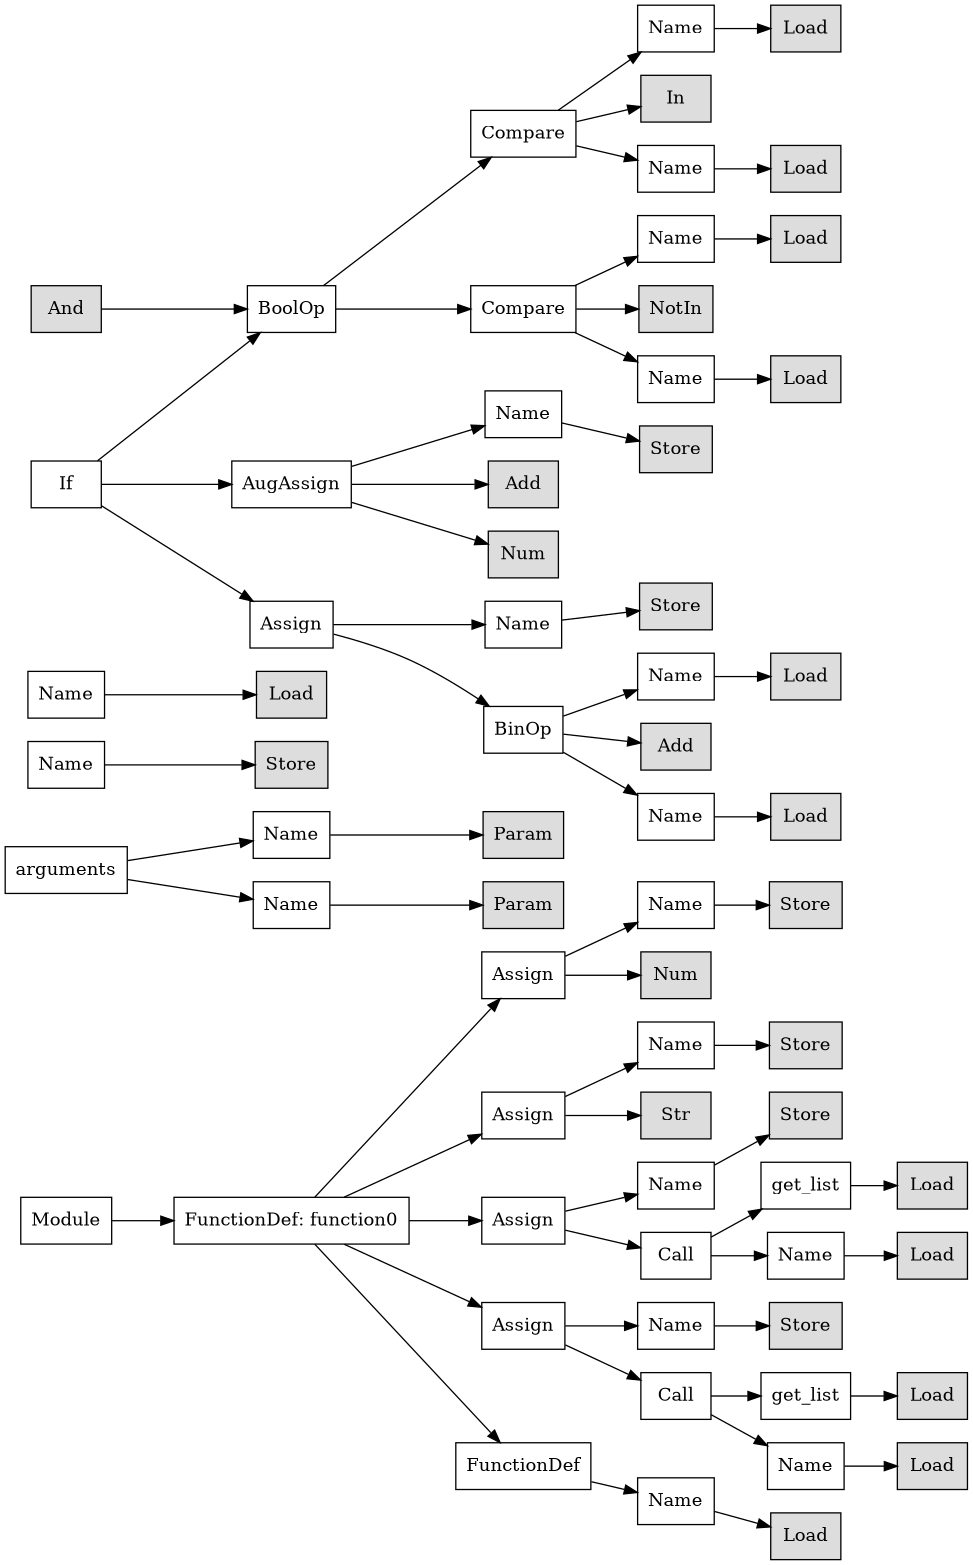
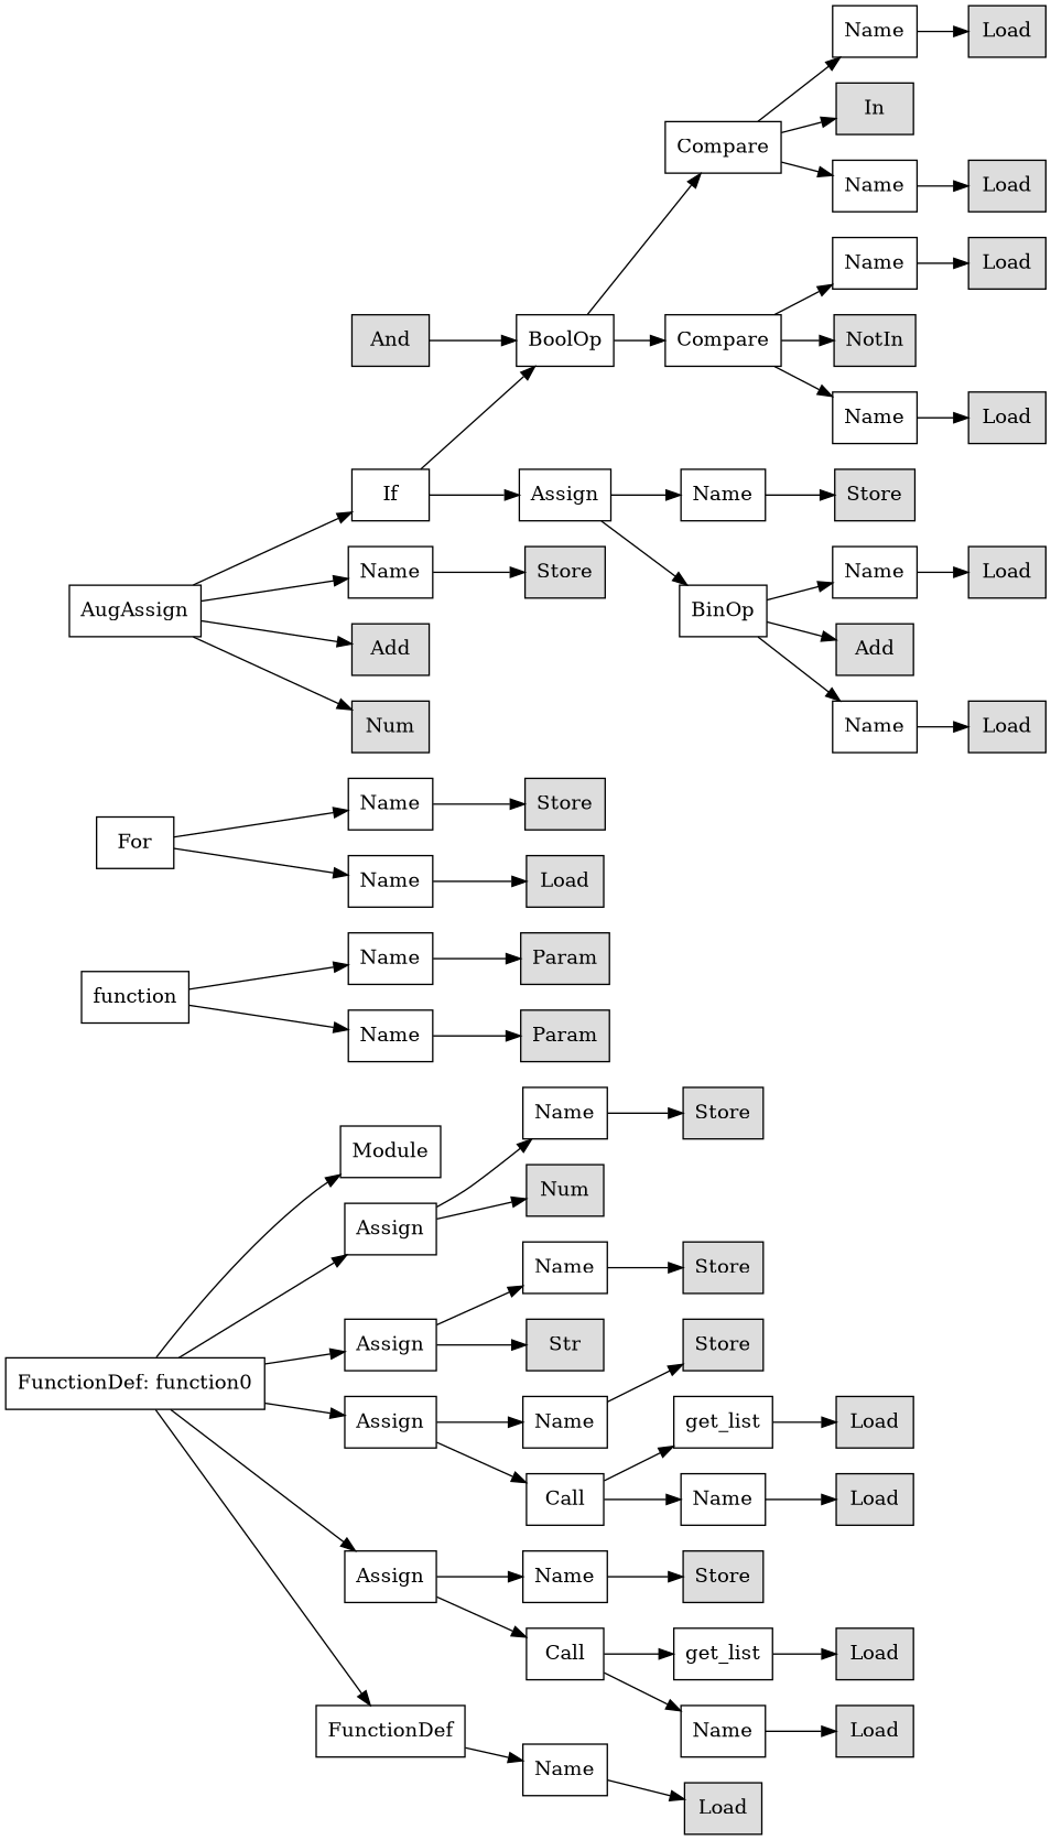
  digraph {
    rankdir=LR
    node [shape=rect]
    n1 [label=Module]
    n2 [label="FunctionDef: function0"]
    n3 [label=Assign]
    n4 [label=Assign]
    n5 [label=Assign]
    n6 [label=Assign]
    n7 [label=FunctionDef]
-   n8 [label=arguments]
+   n8 [label=function]
    n9 [label=Name]
    n10 [label=Name]
    n11 [label=Name]
    n12 [fillcolor="#dddddd" label=Num style=filled]
    n13 [label=Name]
    n14 [fillcolor="#dddddd" label=Str style=filled]
    n15 [label=Name]
    n16 [label=Call]
    n17 [label=Name]
    n18 [label=Call]
+   n19 [label=For]
    n20 [label=Name]
    n21 [label=Name]
    n22 [label=Name]
    n23 [fillcolor="#dddddd" label=Param style=filled]
    n24 [fillcolor="#dddddd" label=Param style=filled]
    n25 [fillcolor="#dddddd" label=Store style=filled]
    n26 [fillcolor="#dddddd" label=Store style=filled]
    n27 [fillcolor="#dddddd" label=Store style=filled]
    n28 [label=get_list]
    n29 [label=Name]
    n30 [fillcolor="#dddddd" label=Store style=filled]
    n31 [label=get_list]
    n32 [label=Name]
    n33 [fillcolor="#dddddd" label=Store style=filled]
    n34 [fillcolor="#dddddd" label=Load style=filled]
    n35 [label=If]
    n36 [label=BoolOp]
    n37 [label=AugAssign]
    n38 [label=Assign]
    n39 [fillcolor="#dddddd" label=Load style=filled]
    n40 [fillcolor="#dddddd" label=Load style=filled]
    n41 [fillcolor="#dddddd" label=Load style=filled]
    n42 [fillcolor="#dddddd" label=Load style=filled]
    n43 [fillcolor="#dddddd" label=Load style=filled]
    n44 [label=Compare]
    n45 [label=Compare]
    n46 [label=Name]
    n47 [fillcolor="#dddddd" label=Add style=filled]
    n48 [fillcolor="#dddddd" label=Num style=filled]
    n49 [label=Name]
    n50 [label=BinOp]
    n51 [fillcolor="#dddddd" label=And style=filled]
    n52 [label=Name]
    n53 [fillcolor="#dddddd" label=In style=filled]
    n54 [label=Name]
    n55 [label=Name]
    n56 [fillcolor="#dddddd" label=NotIn style=filled]
    n57 [label=Name]
    n58 [fillcolor="#dddddd" label=Store style=filled]
    n59 [fillcolor="#dddddd" label=Store style=filled]
    n60 [label=Name]
    n61 [fillcolor="#dddddd" label=Add style=filled]
    n62 [label=Name]
    n63 [fillcolor="#dddddd" label=Load style=filled]
    n64 [fillcolor="#dddddd" label=Load style=filled]
    n65 [fillcolor="#dddddd" label=Load style=filled]
    n66 [fillcolor="#dddddd" label=Load style=filled]
    n67 [fillcolor="#dddddd" label=Load style=filled]
    n68 [fillcolor="#dddddd" label=Load style=filled]
-   n1 -> n2
+   n2 -> n1
    n2 -> n3
    n2 -> n4
    n2 -> n5
    n2 -> n6
    n2 -> n7
    n3 -> n11
    n3 -> n12
    n4 -> n13
    n4 -> n14
    n5 -> n15
    n5 -> n16
    n6 -> n17
    n6 -> n18
    n7 -> n22
    n8 -> n9
    n8 -> n10
    n9 -> n23
    n10 -> n24
    n11 -> n25
    n13 -> n26
    n15 -> n27
    n16 -> n28
    n16 -> n29
    n17 -> n30
    n18 -> n31
    n18 -> n32
+   n19 -> n20
+   n19 -> n21
    n20 -> n33
    n21 -> n34
    n22 -> n39
    n28 -> n40
    n29 -> n41
    n31 -> n42
    n32 -> n43
    n35 -> n36
-   n35 -> n37
+   n37 -> n35
    n35 -> n38
    n36 -> n44
    n36 -> n45
    n37 -> n46
    n37 -> n47
    n37 -> n48
    n38 -> n49
    n38 -> n50
    n44 -> n52
    n44 -> n53
    n44 -> n54
    n45 -> n55
    n45 -> n56
    n45 -> n57
    n46 -> n58
    n49 -> n59
    n50 -> n60
    n50 -> n61
    n50 -> n62
    n51 -> n36
    n52 -> n63
    n54 -> n64
    n55 -> n65
    n57 -> n66
    n60 -> n67
    n62 -> n68
  }
